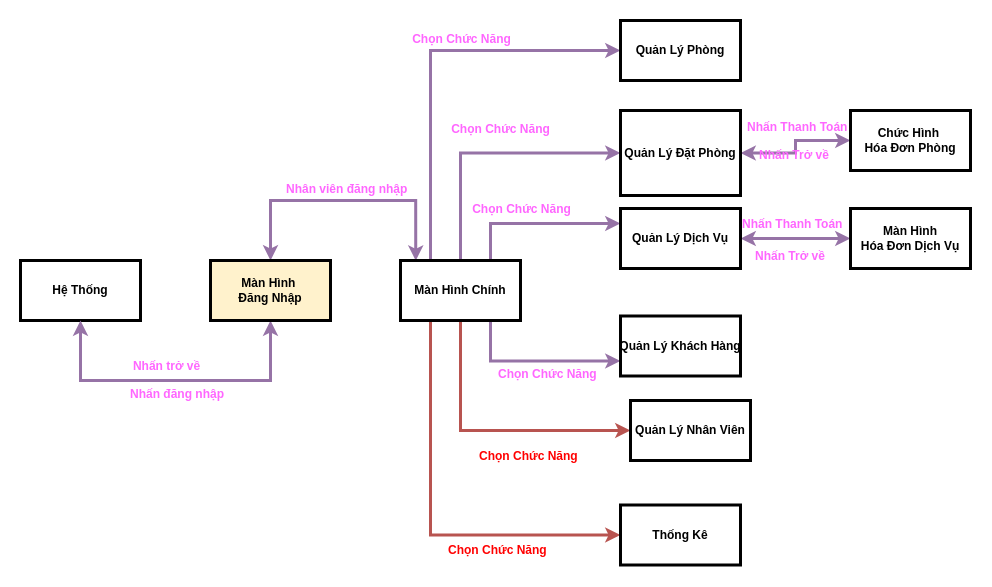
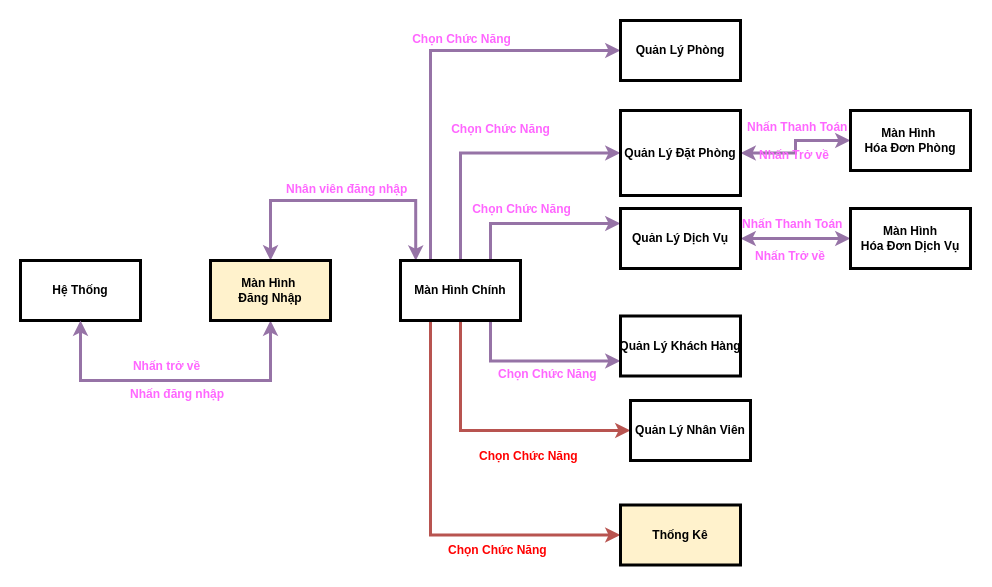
  <mxCell id="0" />
  <mxCell id="1" parent="0" />
  <mxCell id="2" value="Hệ Thống" parent="1" style="rounded=0;whiteSpace=wrap;html=1;spacing=0;strokeWidth=3;fontColor=#000000;fontStyle=1" vertex="1"><mxGeometry as="geometry" y="260" width="120" height="60" x="20" /></mxCell>
  <mxCell id="3" parent="1" style="edgeStyle=orthogonalEdgeStyle;rounded=0;orthogonalLoop=1;jettySize=auto;html=1;exitX=0.5;exitY=0;exitDx=0;exitDy=0;startArrow=classic;startFill=1;entryX=0.127;entryY=0.002;entryDx=0;entryDy=0;entryPerimeter=0;spacing=0;fillColor=#e1d5e7;strokeColor=#9673a6;strokeWidth=3;fontColor=#FF66FF;fontStyle=1" edge="1" source="6" target="15"><mxGeometry as="geometry" relative="1"><Array as="points"><mxPoint y="200" x="270" /><mxPoint y="200" x="415" /></Array></mxGeometry></mxCell>
  <mxCell id="4" parent="1" style="edgeStyle=orthogonalEdgeStyle;rounded=0;orthogonalLoop=1;jettySize=auto;html=1;exitX=0.5;exitY=1;exitDx=0;exitDy=0;entryX=0.5;entryY=1;entryDx=0;entryDy=0;startArrow=classic;startFill=1;spacing=0;fillColor=#e1d5e7;strokeColor=#9673a6;strokeWidth=3;fontColor=#FF66FF;fontStyle=1" edge="1" source="6" target="2"><mxGeometry as="geometry" relative="1"><Array as="points"><mxPoint y="380" x="270" /><mxPoint y="380" x="80" /></Array></mxGeometry></mxCell>
  <mxCell id="5" value="Nhấn trở về" parent="4" style="text;html=1;resizable=0;points=[];align=center;verticalAlign=middle;labelBackgroundColor=#ffffff;spacing=0;fontColor=#FF66FF;fontStyle=1" vertex="1" connectable="0"><mxGeometry as="geometry" relative="1" y="-13" x="0.237"><mxPoint as="offset" y="-1.5" x="27" /></mxGeometry></mxCell>
  <mxCell id="6" value="Màn Hình&amp;nbsp;&lt;br&gt;Đăng Nhập" parent="1" style="rounded=0;whiteSpace=wrap;html=1;spacing=0;strokeWidth=3;fontColor=#000000;fontStyle=1;fillColor=#fff2cc;" vertex="1"><mxGeometry as="geometry" y="260" width="120" height="60" x="210" /></mxCell>
  <mxCell id="7" parent="1" style="edgeStyle=orthogonalEdgeStyle;rounded=0;orthogonalLoop=1;jettySize=auto;html=1;exitX=0.25;exitY=0;exitDx=0;exitDy=0;entryX=0;entryY=0.5;entryDx=0;entryDy=0;spacing=0;fillColor=#e1d5e7;strokeColor=#9673a6;strokeWidth=3;fontColor=#FF66FF;fontStyle=1" edge="1" source="15" target="17"><mxGeometry as="geometry" relative="1" /></mxCell>
  <mxCell id="8" value="Chọn Chức Năng" parent="7" style="text;html=1;resizable=0;points=[];align=center;verticalAlign=middle;labelBackgroundColor=#ffffff;spacing=0;fontColor=#FF66FF;fontStyle=1" vertex="1" connectable="0"><mxGeometry as="geometry" relative="1" y="-32" x="0.05"><mxPoint as="offset" y="-44" x="30" /></mxGeometry></mxCell>
  <mxCell id="9" parent="1" style="edgeStyle=orthogonalEdgeStyle;rounded=0;orthogonalLoop=1;jettySize=auto;html=1;exitX=0.5;exitY=0;exitDx=0;exitDy=0;entryX=0;entryY=0.5;entryDx=0;entryDy=0;spacing=0;fillColor=#e1d5e7;strokeColor=#9673a6;strokeWidth=3;fontColor=#FF66FF;fontStyle=1" edge="1" source="15" target="19"><mxGeometry as="geometry" relative="1" /></mxCell>
  <mxCell id="10" parent="1" style="edgeStyle=orthogonalEdgeStyle;rounded=0;orthogonalLoop=1;jettySize=auto;html=1;exitX=0.75;exitY=0;exitDx=0;exitDy=0;entryX=0;entryY=0.25;entryDx=0;entryDy=0;spacing=0;fillColor=#e1d5e7;strokeColor=#9673a6;strokeWidth=3;fontColor=#FF66FF;fontStyle=1" edge="1" source="15" target="22"><mxGeometry as="geometry" relative="1" /></mxCell>
  <mxCell id="11" value="Chọn Chức Năng" parent="10" style="text;html=1;resizable=0;points=[];align=center;verticalAlign=middle;labelBackgroundColor=#ffffff;spacing=0;fontColor=#FF66FF;fontStyle=1" vertex="1" connectable="0"><mxGeometry as="geometry" relative="1" y="-13" x="-0.556"><mxPoint as="offset" y="-28" x="30.5" /></mxGeometry></mxCell>
  <mxCell id="12" parent="1" style="edgeStyle=orthogonalEdgeStyle;rounded=0;orthogonalLoop=1;jettySize=auto;html=1;exitX=0.75;exitY=1;exitDx=0;exitDy=0;entryX=0;entryY=0.75;entryDx=0;entryDy=0;spacing=0;strokeWidth=3;fillColor=#e1d5e7;strokeColor=#9673a6;fontColor=#FF66FF;fontStyle=1" edge="1" source="15" target="24"><mxGeometry as="geometry" relative="1" /></mxCell>
  <mxCell id="13" parent="1" style="edgeStyle=orthogonalEdgeStyle;rounded=0;orthogonalLoop=1;jettySize=auto;html=1;exitX=0.5;exitY=1;exitDx=0;exitDy=0;entryX=0;entryY=0.5;entryDx=0;entryDy=0;spacing=0;strokeWidth=3;fillColor=#f8cecc;strokeColor=#b85450;fontColor=#FF66FF;fontStyle=1" edge="1" source="15" target="16"><mxGeometry as="geometry" relative="1" /></mxCell>
  <mxCell id="14" parent="1" style="edgeStyle=orthogonalEdgeStyle;rounded=0;orthogonalLoop=1;jettySize=auto;html=1;exitX=0.25;exitY=1;exitDx=0;exitDy=0;entryX=0;entryY=0.5;entryDx=0;entryDy=0;spacing=0;fillColor=#f8cecc;strokeColor=#b85450;strokeWidth=3;fontColor=#FF66FF;fontStyle=1" edge="1" source="15" target="25"><mxGeometry as="geometry" relative="1" /></mxCell>
  <mxCell id="15" value="Màn Hình Chính" parent="1" style="rounded=0;whiteSpace=wrap;html=1;spacing=0;strokeWidth=3;fontColor=#000000;fontStyle=1" vertex="1"><mxGeometry as="geometry" y="260" width="120" height="60" x="400" /></mxCell>
  <mxCell id="16" value="Quản Lý Nhân Viên" parent="1" style="rounded=0;whiteSpace=wrap;html=1;spacing=0;strokeWidth=3;fontColor=#000000;fontStyle=1" vertex="1"><mxGeometry x="630" y="400" as="geometry" width="120" height="60" /></mxCell>
  <mxCell id="17" value="Quản Lý Phòng" parent="1" style="rounded=0;whiteSpace=wrap;html=1;spacing=0;strokeWidth=3;fontColor=#000000;fontStyle=1" vertex="1"><mxGeometry as="geometry" y="20" width="120" height="60" x="620" /></mxCell>
  <mxCell id="18" value="" parent="1" style="edgeStyle=orthogonalEdgeStyle;rounded=0;orthogonalLoop=1;jettySize=auto;html=1;startArrow=classic;startFill=1;spacing=0;fillColor=#e1d5e7;strokeColor=#9673a6;strokeWidth=3;fontColor=#FF66FF;fontStyle=1" edge="1" source="19" target="20"><mxGeometry as="geometry" relative="1" /></mxCell>
  <mxCell id="19" value="Quản Lý&amp;nbsp;Đặt Phòng" parent="1" style="rounded=0;whiteSpace=wrap;html=1;spacing=0;strokeWidth=3;fontColor=#000000;fontStyle=1" vertex="1"><mxGeometry x="620" y="110" as="geometry" width="120" height="85" /></mxCell>
- <mxCell id="20" value="Chức Hình&amp;nbsp;&lt;br&gt;Hóa&amp;nbsp;Đơn Phòng" parent="1" style="rounded=0;whiteSpace=wrap;html=1;spacing=0;strokeWidth=3;fontColor=#000000;fontStyle=1" vertex="1"><mxGeometry as="geometry" y="110" width="120" height="60" x="850" /></mxCell>
+ <mxCell id="20" value="Màn Hình&amp;nbsp;&lt;br&gt;Hóa&amp;nbsp;Đơn Phòng" parent="1" style="rounded=0;whiteSpace=wrap;html=1;spacing=0;strokeWidth=3;fontColor=#000000;fontStyle=1" vertex="1"><mxGeometry as="geometry" y="110" width="120" height="60" x="850" /></mxCell>
  <mxCell id="21" value="" parent="1" style="edgeStyle=orthogonalEdgeStyle;rounded=0;orthogonalLoop=1;jettySize=auto;html=1;startArrow=classic;startFill=1;spacing=0;strokeWidth=3;fillColor=#e1d5e7;strokeColor=#9673a6;fontColor=#FF66FF;fontStyle=1" edge="1" source="22" target="23"><mxGeometry as="geometry" relative="1" /></mxCell>
  <mxCell id="22" value="Quản Lý Dịch Vụ" parent="1" style="rounded=0;whiteSpace=wrap;html=1;spacing=0;strokeWidth=3;fontColor=#000000;fontStyle=1" vertex="1"><mxGeometry as="geometry" y="208" width="120" height="60" x="620" /></mxCell>
  <mxCell id="23" value="Màn Hình&lt;br&gt;Hóa&amp;nbsp;Đơn Dịch Vụ" parent="1" style="rounded=0;whiteSpace=wrap;html=1;spacing=0;strokeWidth=3;fontColor=#000000;fontStyle=1" vertex="1"><mxGeometry as="geometry" y="208" width="120" height="60" x="850" /></mxCell>
  <mxCell id="24" value="Quản Lý Khách Hàng" parent="1" style="rounded=0;whiteSpace=wrap;html=1;spacing=0;strokeWidth=3;fontColor=#000000;fontStyle=1" vertex="1"><mxGeometry as="geometry" y="315.5" width="120" height="60" x="620" /></mxCell>
- <mxCell id="25" value="Thống Kê" parent="1" style="rounded=0;whiteSpace=wrap;html=1;spacing=0;strokeWidth=3;fontColor=#000000;fontStyle=1" vertex="1"><mxGeometry as="geometry" y="504.5" width="120" height="60" x="620" /></mxCell>
+ <mxCell id="25" value="Thống Kê" parent="1" style="rounded=0;whiteSpace=wrap;html=1;spacing=0;strokeWidth=3;fontColor=#000000;fontStyle=1;fillColor=#fff2cc;" vertex="1"><mxGeometry as="geometry" y="504.5" width="120" height="60" x="620" /></mxCell>
  <mxCell id="26" value="Nhấn Thanh Toán" parent="1" style="text;html=1;resizable=0;points=[];autosize=1;align=left;verticalAlign=top;spacingTop=-4;spacing=0;fontColor=#FF66FF;fontStyle=1" vertex="1"><mxGeometry as="geometry" y="119" width="110" height="20" x="747" /></mxCell>
  <mxCell id="27" value="Nhấn Thanh Toán" parent="1" style="text;html=1;resizable=0;points=[];autosize=1;align=left;verticalAlign=top;spacingTop=-4;spacing=0;fontColor=#FF66FF;fontStyle=1" vertex="1"><mxGeometry as="geometry" y="216" width="110" height="20" x="742" /></mxCell>
  <mxCell id="28" value="Nhấn Trở về" parent="1" style="text;html=1;resizable=0;points=[];autosize=1;align=left;verticalAlign=top;spacingTop=-4;spacing=0;fontColor=#FF66FF;fontStyle=1" vertex="1"><mxGeometry as="geometry" y="147" width="80" height="20" x="759" /></mxCell>
  <mxCell id="29" value="Nhấn Trở về" parent="1" style="text;html=1;resizable=0;points=[];autosize=1;align=left;verticalAlign=top;spacingTop=-4;spacing=0;fontColor=#FF66FF;fontStyle=1" vertex="1"><mxGeometry as="geometry" y="248" width="80" height="20" x="755" /></mxCell>
  <mxCell id="30" value="Chọn Chức Năng" parent="1" style="text;html=1;resizable=0;points=[];align=center;verticalAlign=middle;labelBackgroundColor=#ffffff;spacing=0;fontColor=#FF66FF;fontStyle=1" vertex="1" connectable="0"><mxGeometry as="geometry" y="172.143" x="469.571"><mxPoint as="offset" y="-44" x="30" /></mxGeometry></mxCell>
  <mxCell id="31" value="Chọn Chức Năng" parent="1" style="text;html=1;resizable=0;points=[];autosize=1;align=left;verticalAlign=top;spacingTop=-4;spacing=0;fontColor=#FF66FF;fontStyle=1" vertex="1"><mxGeometry as="geometry" y="365.5" width="110" height="20" x="498" /></mxCell>
  <mxCell id="32" value="Chọn Chức Năng" parent="1" style="text;html=1;resizable=0;points=[];autosize=1;align=left;verticalAlign=top;spacingTop=-4;spacing=0;fontColor=#FF0000;fontStyle=1" vertex="1"><mxGeometry as="geometry" y="448" width="110" height="20" x="479" /></mxCell>
  <mxCell id="33" value="Chọn Chức Năng" parent="1" style="text;html=1;resizable=0;points=[];autosize=1;align=left;verticalAlign=top;spacingTop=-4;spacing=0;fontColor=#FF0000;fontStyle=1" vertex="1"><mxGeometry as="geometry" y="542" width="110" height="20" x="448" /></mxCell>
  <mxCell id="34" value="Nhân viên&amp;nbsp;đăng nhập" parent="1" style="text;html=1;resizable=0;points=[];autosize=1;align=left;verticalAlign=top;spacingTop=-4;spacing=0;fontColor=#FF66FF;fontStyle=1" vertex="1"><mxGeometry as="geometry" y="181" width="130" height="20" x="286" /></mxCell>
  <mxCell id="35" value="Nhấn&amp;nbsp;đăng nhập" parent="1" style="text;html=1;resizable=0;points=[];autosize=1;align=left;verticalAlign=top;spacingTop=-4;spacing=0;fontColor=#FF66FF;fontStyle=1" vertex="1"><mxGeometry as="geometry" y="386" width="100" height="20" x="130" /></mxCell>
